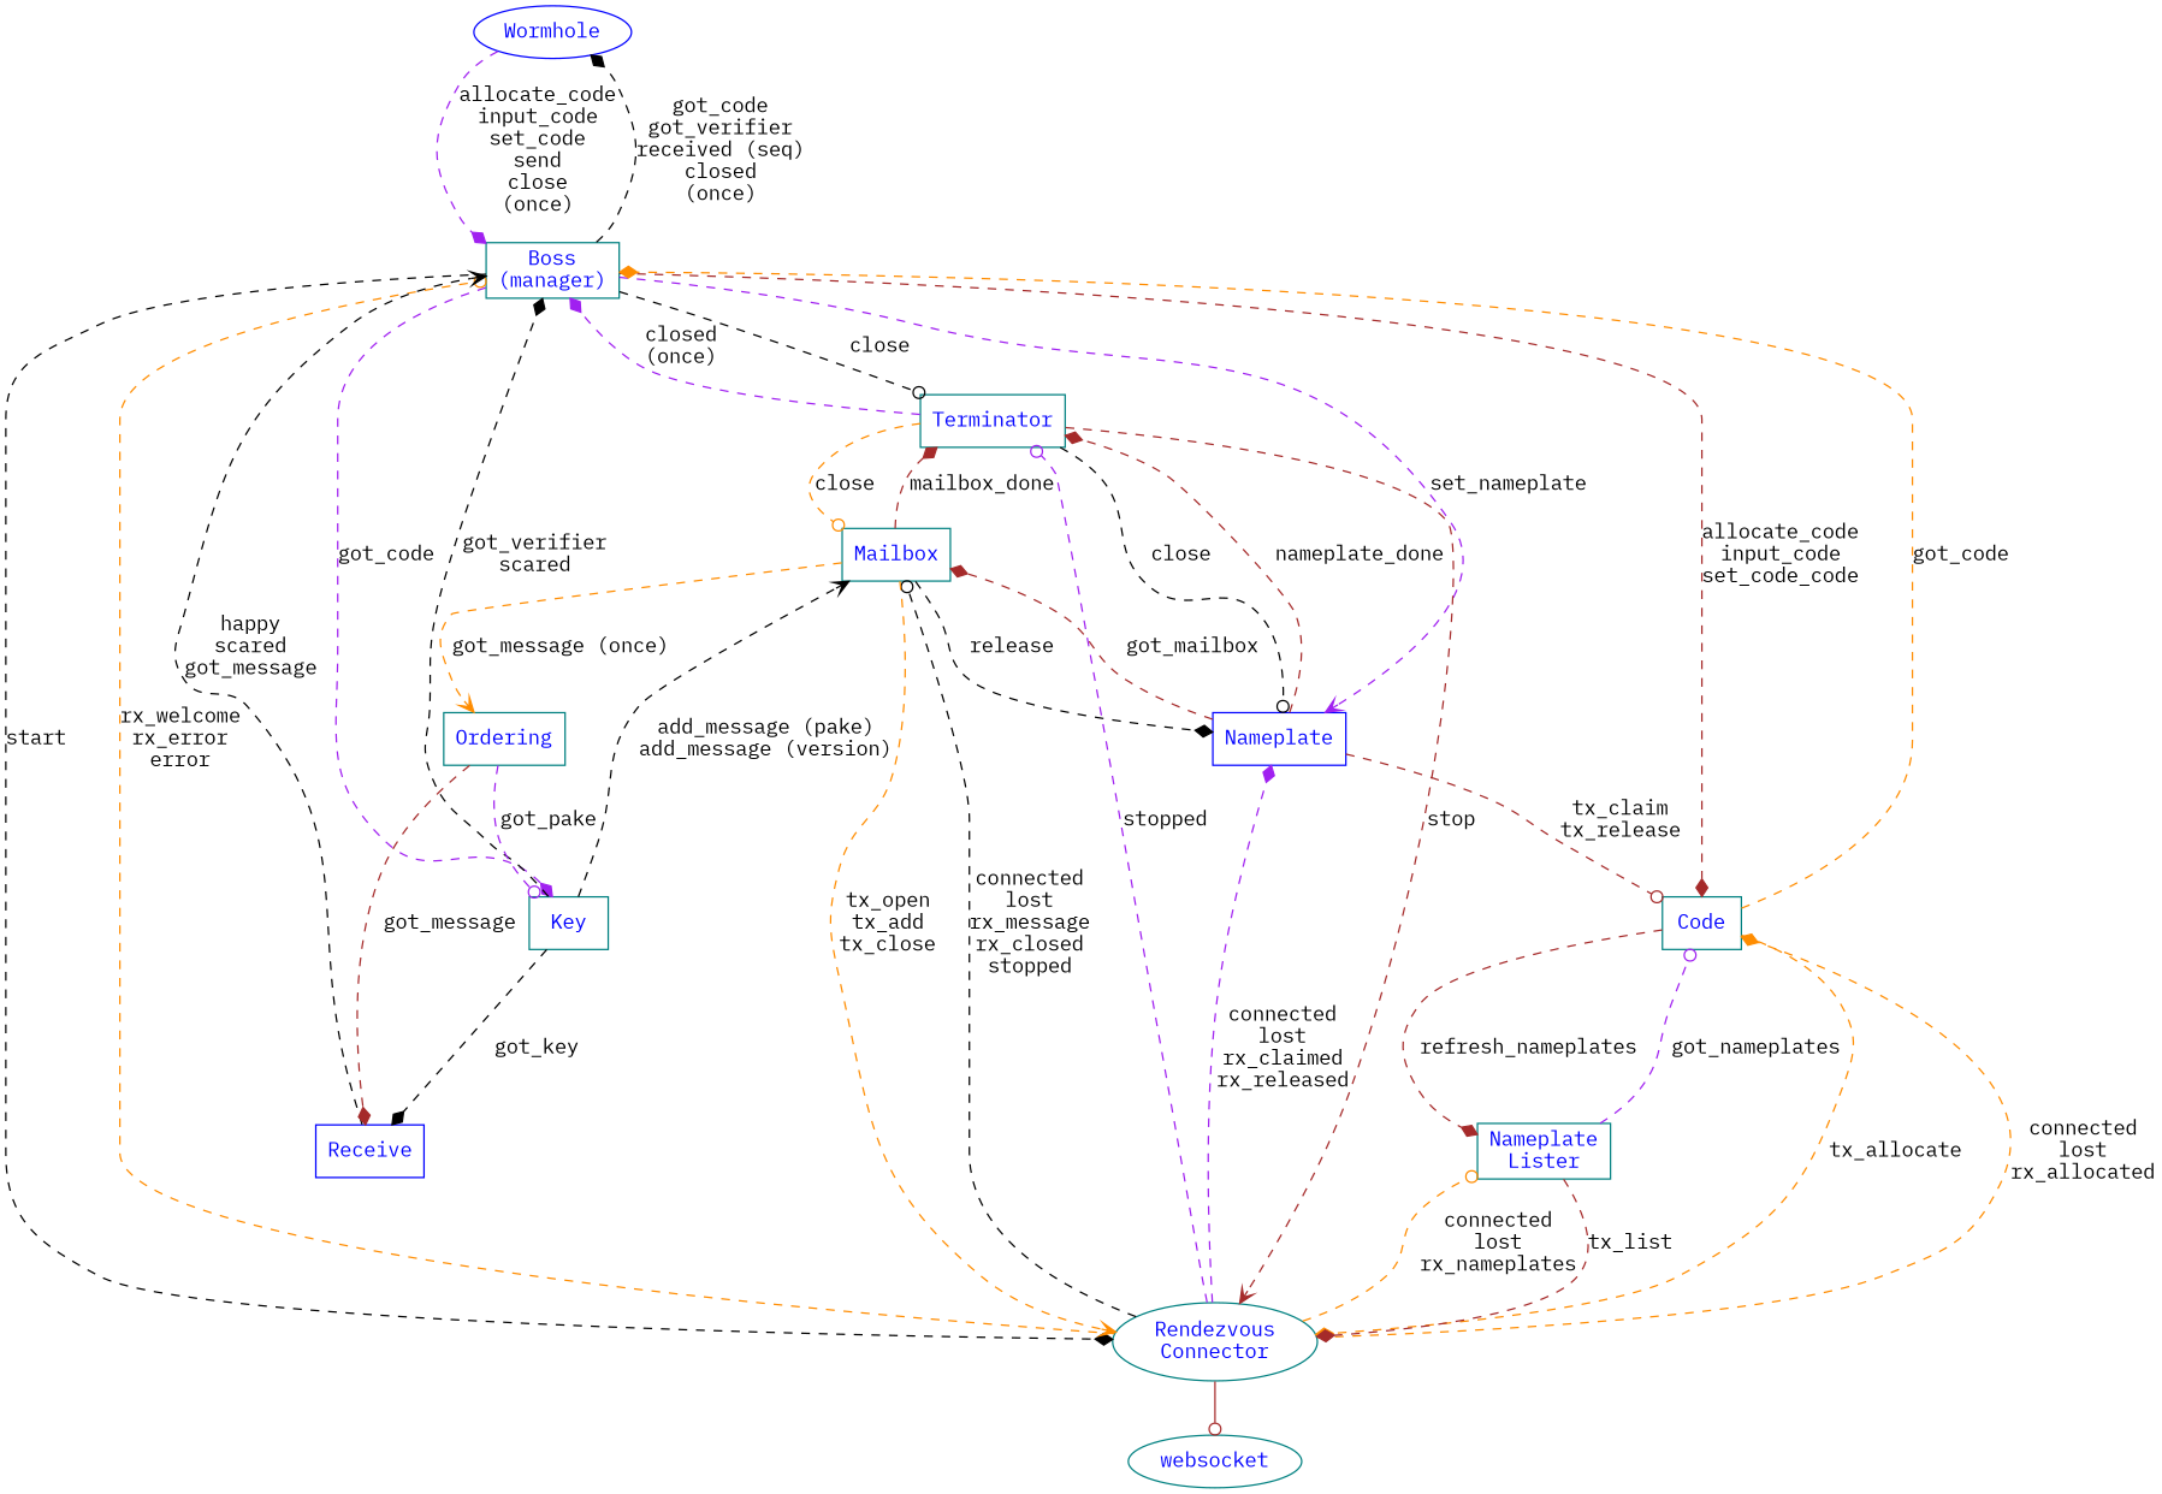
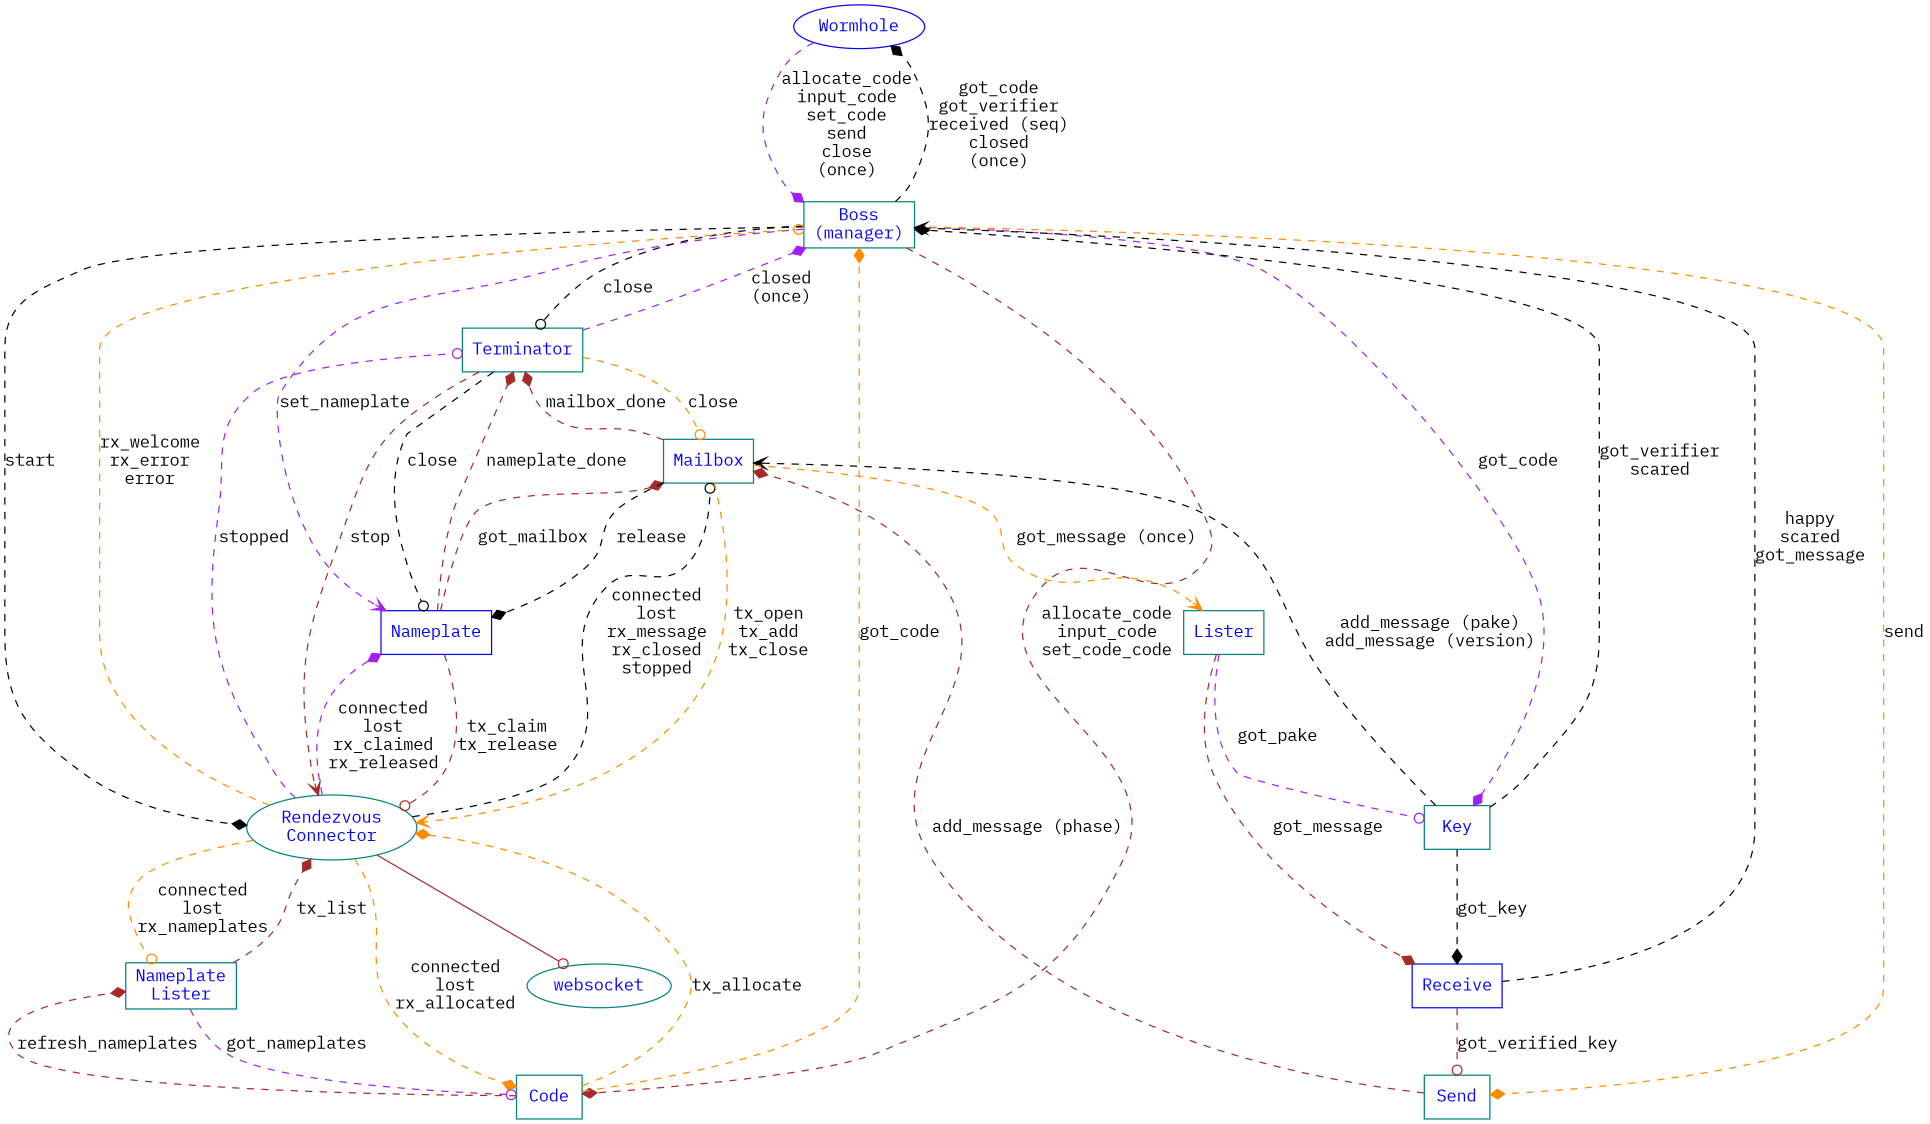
  digraph {
    fontname="IBM Plex Mono"
    node [color=teal fontcolor=blue fontname="IBM Plex Mono" shape=box]
    edge [arrowhead=diamond color=brown fontname="IBM Plex Mono" style=dashed]
    Wormhole [color=blue shape=oval]
    n2 [label="Boss\n(manager)"]
    Nameplate [color=blue]
    n4 [label="Rendezvous\nConnector" shape=oval]
    n5 [label=Key]
+   n6 [label=Send]
    n7 [label=Code]
    Terminator
    Mailbox
    websocket [shape=""]
    n11 [label="Nameplate\nLister"]
    n12 [color=blue label=Receive]
-   n13 [label=Ordering]
+   n13 [label=Lister]
    Wormhole -> n2 [color=purple label="allocate_code\ninput_code\nset_code\nsend\nclose\n(once)"]
    n2 -> Wormhole [color=black label="got_code\ngot_verifier\nreceived (seq)\nclosed\n(once)"]
    n2 -> Nameplate [arrowhead=vee color=purple label=set_nameplate]
    n2 -> n4 [color=black label=start]
    n2 -> n5 [color=purple label=got_code]
+   n2 -> n6 [color=darkorange label=send]
    n2 -> n7 [label="allocate_code\ninput_code\nset_code_code"]
    n2 -> Terminator [arrowhead=odot color=black label=close]
-   Nameplate -> n7 [arrowhead=odot label="tx_claim\ntx_release"]
+   Nameplate -> n4 [arrowhead=odot label="tx_claim\ntx_release"]
    Nameplate -> Terminator [label=nameplate_done]
    Nameplate -> Mailbox [label=got_mailbox]
    n4 -> n2 [arrowhead=odot color=darkorange label="rx_welcome\nrx_error\nerror"]
    n4 -> Nameplate [color=purple label="connected\nlost\nrx_claimed\nrx_released"]
    n4 -> n7 [color=darkorange label="connected\nlost\nrx_allocated"]
    n4 -> Terminator [arrowhead=odot color=purple label=stopped]
    n4 -> Mailbox [arrowhead=odot color=black label="connected\nlost\nrx_message\nrx_closed\nstopped"]
    n4 -> websocket [arrowhead=odot style=""]
    n4 -> n11 [arrowhead=odot color=darkorange label="connected\nlost\nrx_nameplates"]
    n5 -> n2 [color=black label="got_verifier\nscared"]
    n5 -> Mailbox [arrowhead=vee color=black label="add_message (pake)\nadd_message (version)"]
    n5 -> n12 [color=black label=got_key]
+   n6 -> Mailbox [label="add_message (phase)"]
    n7 -> n2 [color=darkorange label=got_code]
    n7 -> n4 [color=darkorange label=tx_allocate]
    n7 -> n11 [label=refresh_nameplates]
    Terminator -> n2 [color=purple label="closed\n(once)"]
    Terminator -> Nameplate [arrowhead=odot color=black label=close]
    Terminator -> n4 [arrowhead=vee label=stop]
    Terminator -> Mailbox [arrowhead=odot color=darkorange label=close]
    Mailbox -> Nameplate [color=black label=release]
    Mailbox -> n4 [arrowhead=vee color=darkorange label="tx_open\ntx_add\ntx_close"]
    Mailbox -> Terminator [label=mailbox_done]
    Mailbox -> n13 [arrowhead=vee color=darkorange label="got_message (once)"]
    n11 -> n4 [label=tx_list]
    n11 -> n7 [arrowhead=odot color=purple label=got_nameplates]
    n12 -> n2 [arrowhead=vee color=black label="happy\nscared\ngot_message"]
+   n12 -> n6 [arrowhead=odot label=got_verified_key]
    n13 -> n5 [arrowhead=odot color=purple label=got_pake]
    n13 -> n12 [label=got_message]
  }
